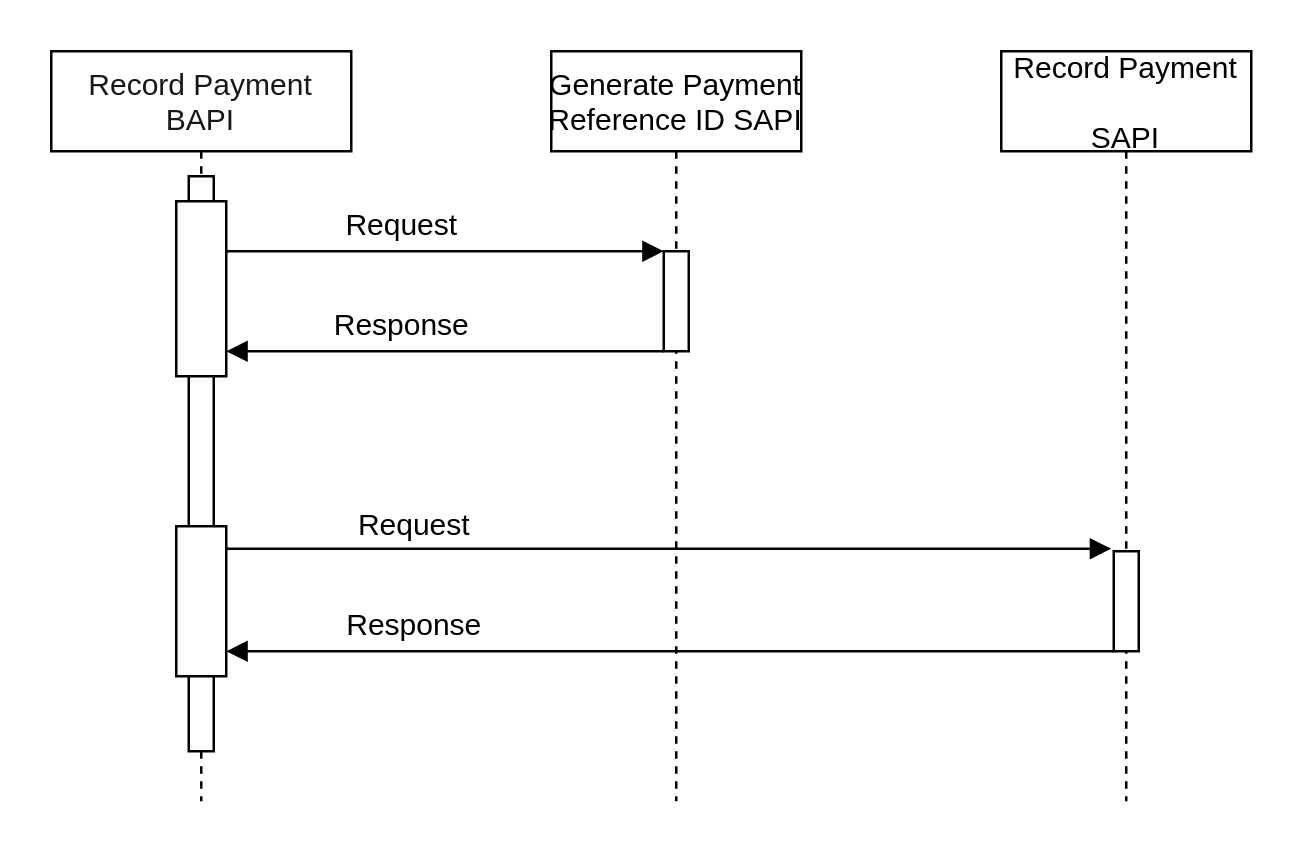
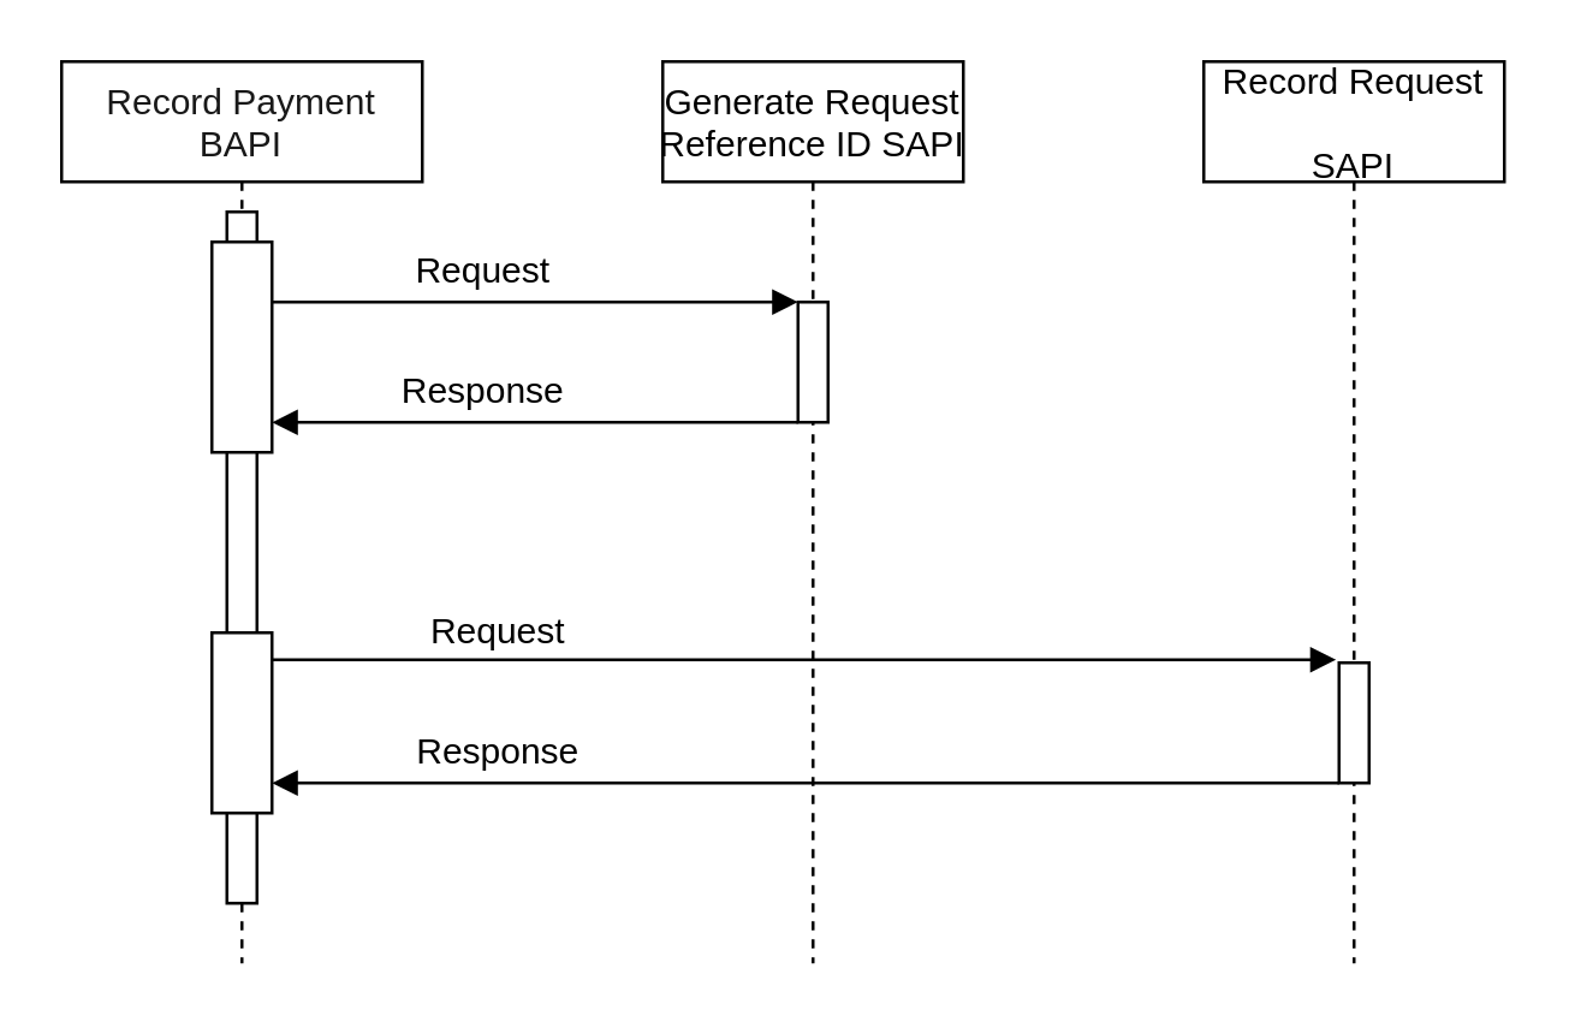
  <mxCell id="0" />
  <mxCell id="1" parent="0" />
  <mxCell id="2" value="Record Payment &#10;BAPI" style="shape=umlLifeline;perimeter=lifelinePerimeter;container=1;collapsible=0;recursiveResize=0;rounded=0;shadow=0;strokeWidth=1;textOpacity=90;spacing=0;" vertex="1" parent="1"><mxGeometry x="20" y="20" width="120" height="300" as="geometry" /></mxCell>
  <mxCell id="3" value="" style="points=[];perimeter=orthogonalPerimeter;rounded=0;shadow=0;strokeWidth=1;" vertex="1" parent="2"><mxGeometry x="90" y="120" as="geometry" /></mxCell>
  <mxCell id="4" value="" style="points=[];perimeter=orthogonalPerimeter;rounded=0;shadow=0;strokeWidth=1;" vertex="1" parent="2"><mxGeometry x="55" y="50" width="10" height="230" as="geometry" /></mxCell>
  <mxCell id="5" value="" style="points=[];perimeter=orthogonalPerimeter;rounded=0;shadow=0;strokeWidth=1;" vertex="1" parent="2"><mxGeometry x="50" y="60" width="20" height="70" as="geometry" /></mxCell>
- <mxCell id="6" value="Generate Payment &#10;Reference ID SAPI" style="shape=umlLifeline;perimeter=lifelinePerimeter;container=1;collapsible=0;recursiveResize=0;rounded=0;shadow=0;strokeWidth=1;" vertex="1" parent="1"><mxGeometry x="220" y="20" width="100" height="300" as="geometry" /></mxCell>
+ <mxCell id="6" value="Generate Request &#10;Reference ID SAPI" style="shape=umlLifeline;perimeter=lifelinePerimeter;container=1;collapsible=0;recursiveResize=0;rounded=0;shadow=0;strokeWidth=1;" vertex="1" parent="1"><mxGeometry x="220" y="20" width="100" height="300" as="geometry" /></mxCell>
  <mxCell id="7" value="" style="points=[];perimeter=orthogonalPerimeter;rounded=0;shadow=0;strokeWidth=1;" vertex="1" parent="6"><mxGeometry x="45" y="80" width="10" height="40" as="geometry" /></mxCell>
  <mxCell id="8" value="" style="verticalAlign=bottom;endArrow=block;entryX=0;entryY=0;shadow=0;strokeWidth=1;" edge="1" parent="1" target="7"><mxGeometry relative="1" as="geometry"><mxPoint x="90" y="100" as="sourcePoint" /></mxGeometry></mxCell>
  <mxCell id="9" value="" style="verticalAlign=bottom;endArrow=block;shadow=0;strokeWidth=1;" edge="1" parent="1" source="7"><mxGeometry relative="1" as="geometry"><mxPoint x="160" y="140" as="sourcePoint" /><mxPoint x="90" y="140" as="targetPoint" /></mxGeometry></mxCell>
  <mxCell id="10" value="Request" style="text;html=1;align=center;verticalAlign=middle;resizable=0;points=[];autosize=1;" vertex="1" parent="1"><mxGeometry x="130" y="80" width="60" height="20" as="geometry" /></mxCell>
  <mxCell id="11" value="Response" style="text;html=1;align=center;verticalAlign=middle;resizable=0;points=[];autosize=1;" vertex="1" parent="1"><mxGeometry x="125" y="120" width="70" height="20" as="geometry" /></mxCell>
  <mxCell id="12" value="" style="verticalAlign=bottom;endArrow=block;entryX=-0.1;entryY=-0.025;shadow=0;strokeWidth=1;entryDx=0;entryDy=0;entryPerimeter=0;" edge="1" parent="1" source="16" target="18"><mxGeometry relative="1" as="geometry"><mxPoint x="110" y="220" as="sourcePoint" /><mxPoint x="270" y="220" as="targetPoint" /></mxGeometry></mxCell>
  <mxCell id="13" value="Response" style="text;html=1;align=center;verticalAlign=middle;resizable=0;points=[];autosize=1;" vertex="1" parent="1"><mxGeometry x="130" y="240" width="70" height="20" as="geometry" /></mxCell>
  <mxCell id="14" value="" style="verticalAlign=bottom;endArrow=block;shadow=0;strokeWidth=1;exitX=0;exitY=1;exitDx=0;exitDy=0;exitPerimeter=0;" edge="1" parent="1" target="16" source="18"><mxGeometry relative="1" as="geometry"><mxPoint x="270" y="260" as="sourcePoint" /><mxPoint x="110" y="260" as="targetPoint" /></mxGeometry></mxCell>
  <mxCell id="15" value="Request" style="text;html=1;align=center;verticalAlign=middle;resizable=0;points=[];autosize=1;" vertex="1" parent="1"><mxGeometry x="135" y="200" width="60" height="20" as="geometry" /></mxCell>
  <mxCell id="16" value="" style="points=[];perimeter=orthogonalPerimeter;rounded=0;shadow=0;strokeWidth=1;" vertex="1" parent="1"><mxGeometry x="70" y="210" width="20" height="60" as="geometry" /></mxCell>
- <mxCell id="17" value="Record Payment &#10;&#10;SAPI" style="shape=umlLifeline;perimeter=lifelinePerimeter;container=1;collapsible=0;recursiveResize=0;rounded=0;shadow=0;strokeWidth=1;" vertex="1" parent="1"><mxGeometry x="400" y="20" width="100" height="300" as="geometry" /></mxCell>
+ <mxCell id="17" value="Record Request &#10;&#10;SAPI" style="shape=umlLifeline;perimeter=lifelinePerimeter;container=1;collapsible=0;recursiveResize=0;rounded=0;shadow=0;strokeWidth=1;" vertex="1" parent="1"><mxGeometry x="400" y="20" width="100" height="300" as="geometry" /></mxCell>
  <mxCell id="18" value="" style="points=[];perimeter=orthogonalPerimeter;rounded=0;shadow=0;strokeWidth=1;" vertex="1" parent="17"><mxGeometry x="45" y="200" width="10" height="40" as="geometry" /></mxCell>
